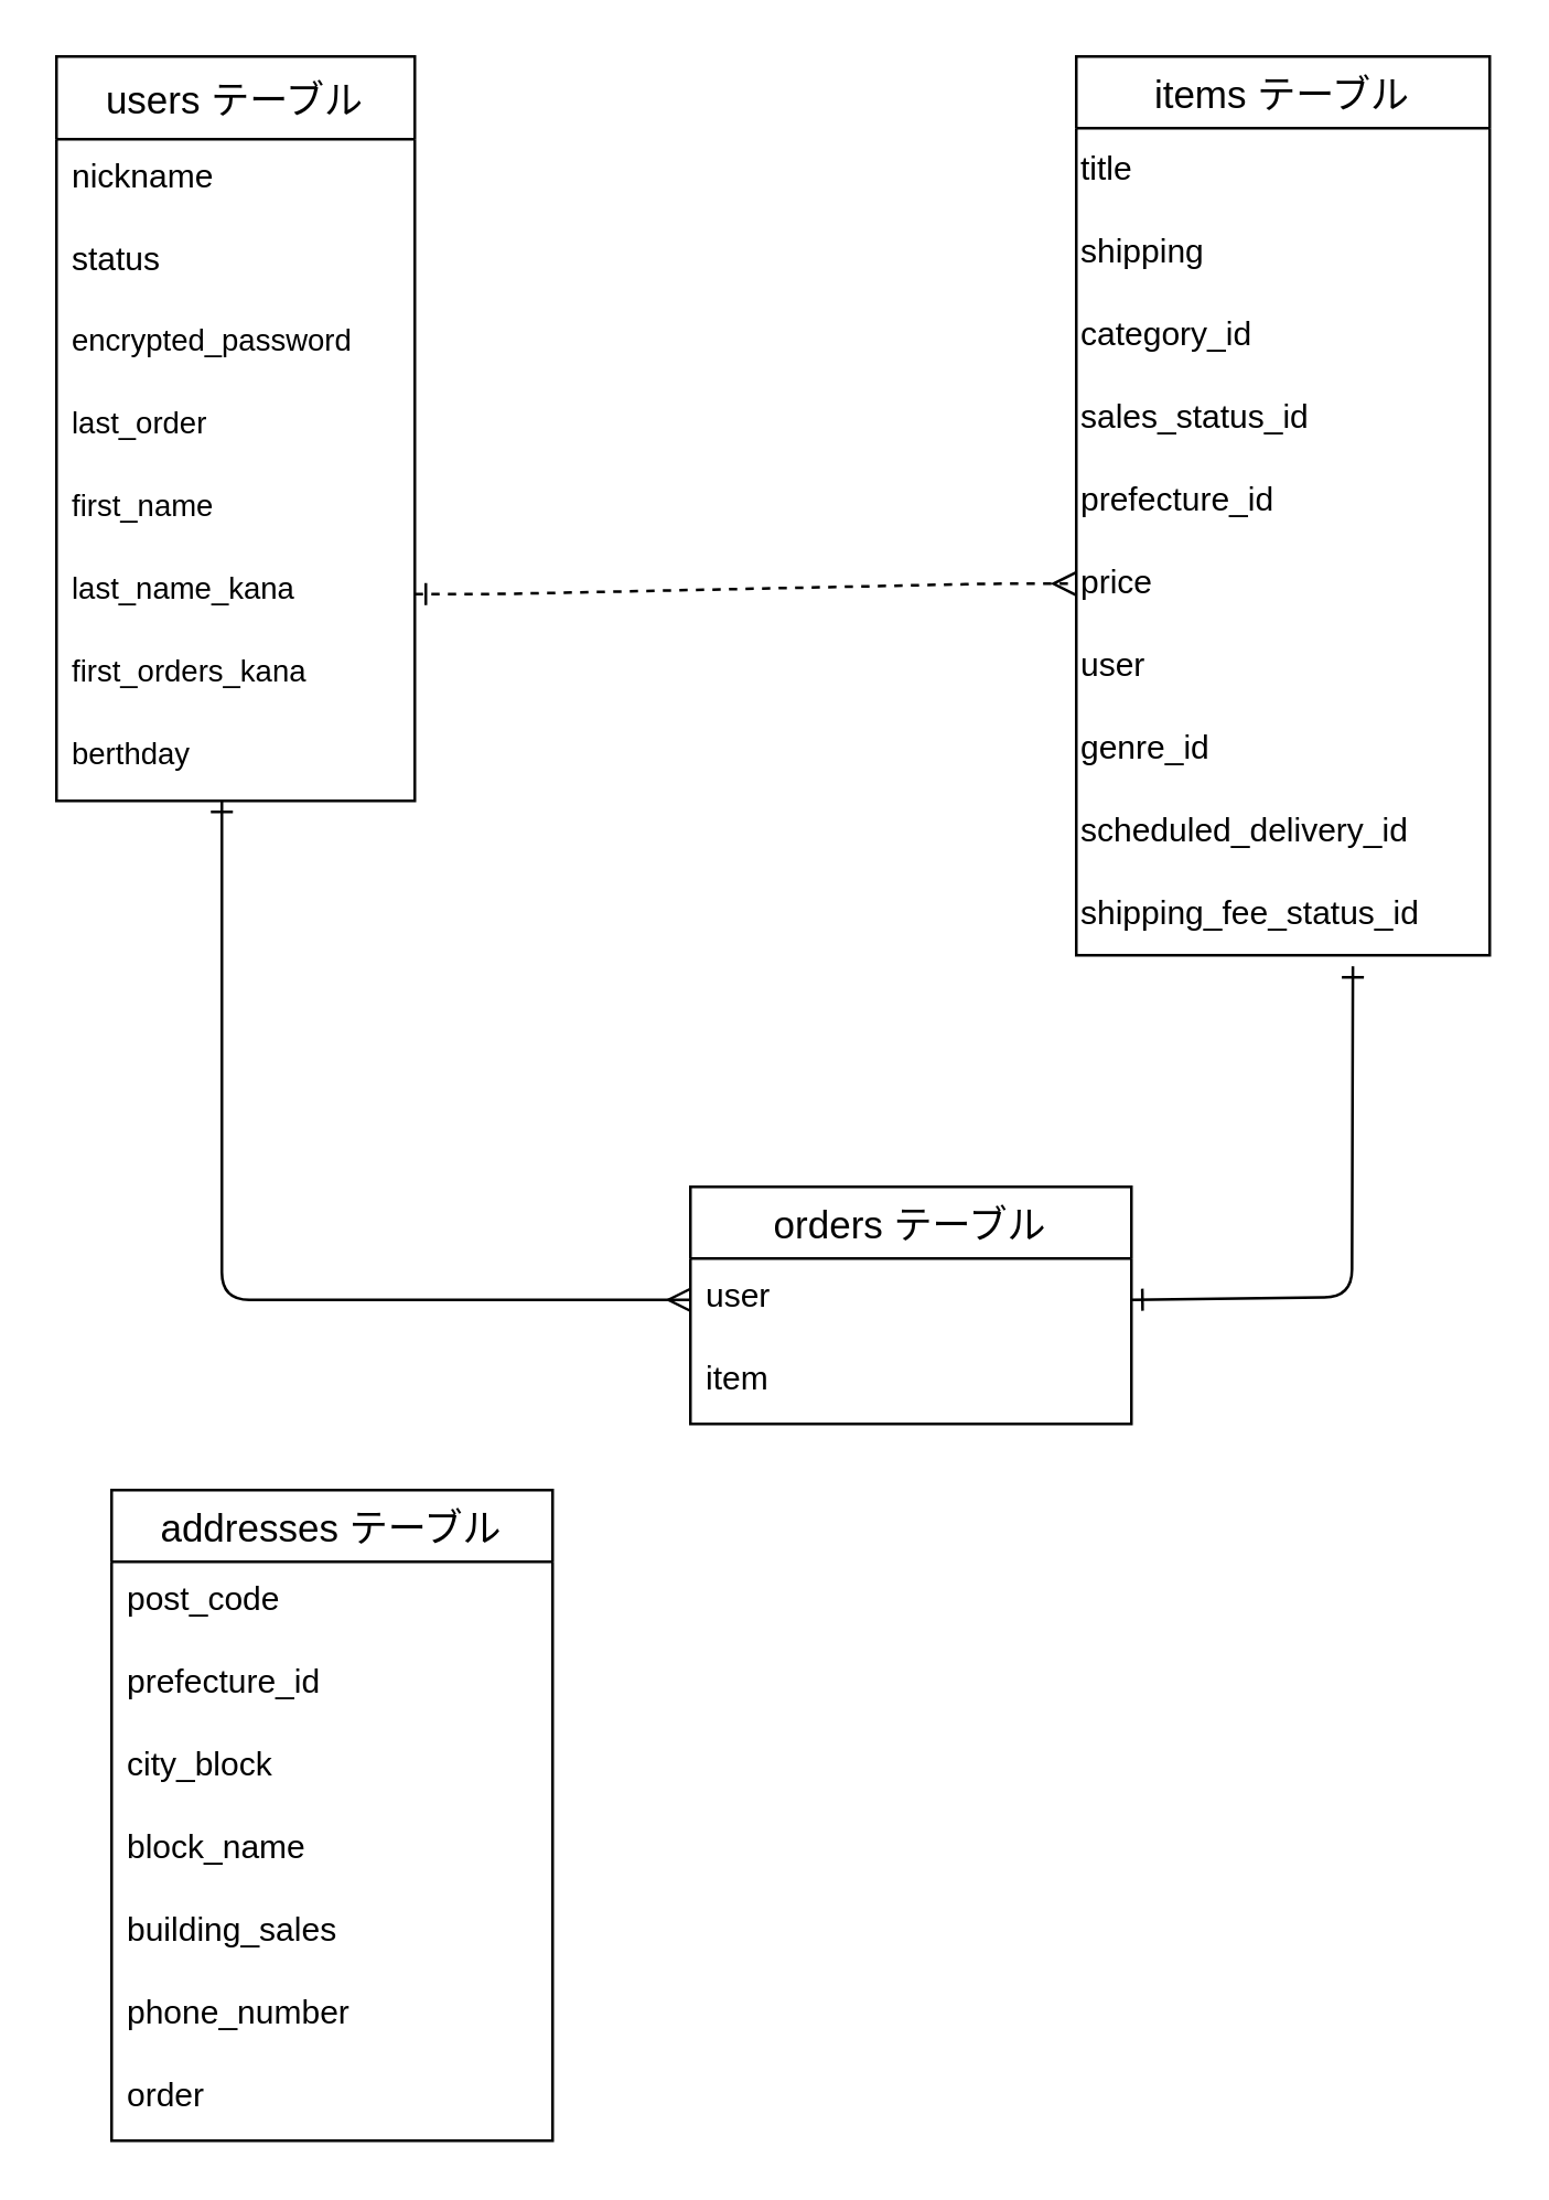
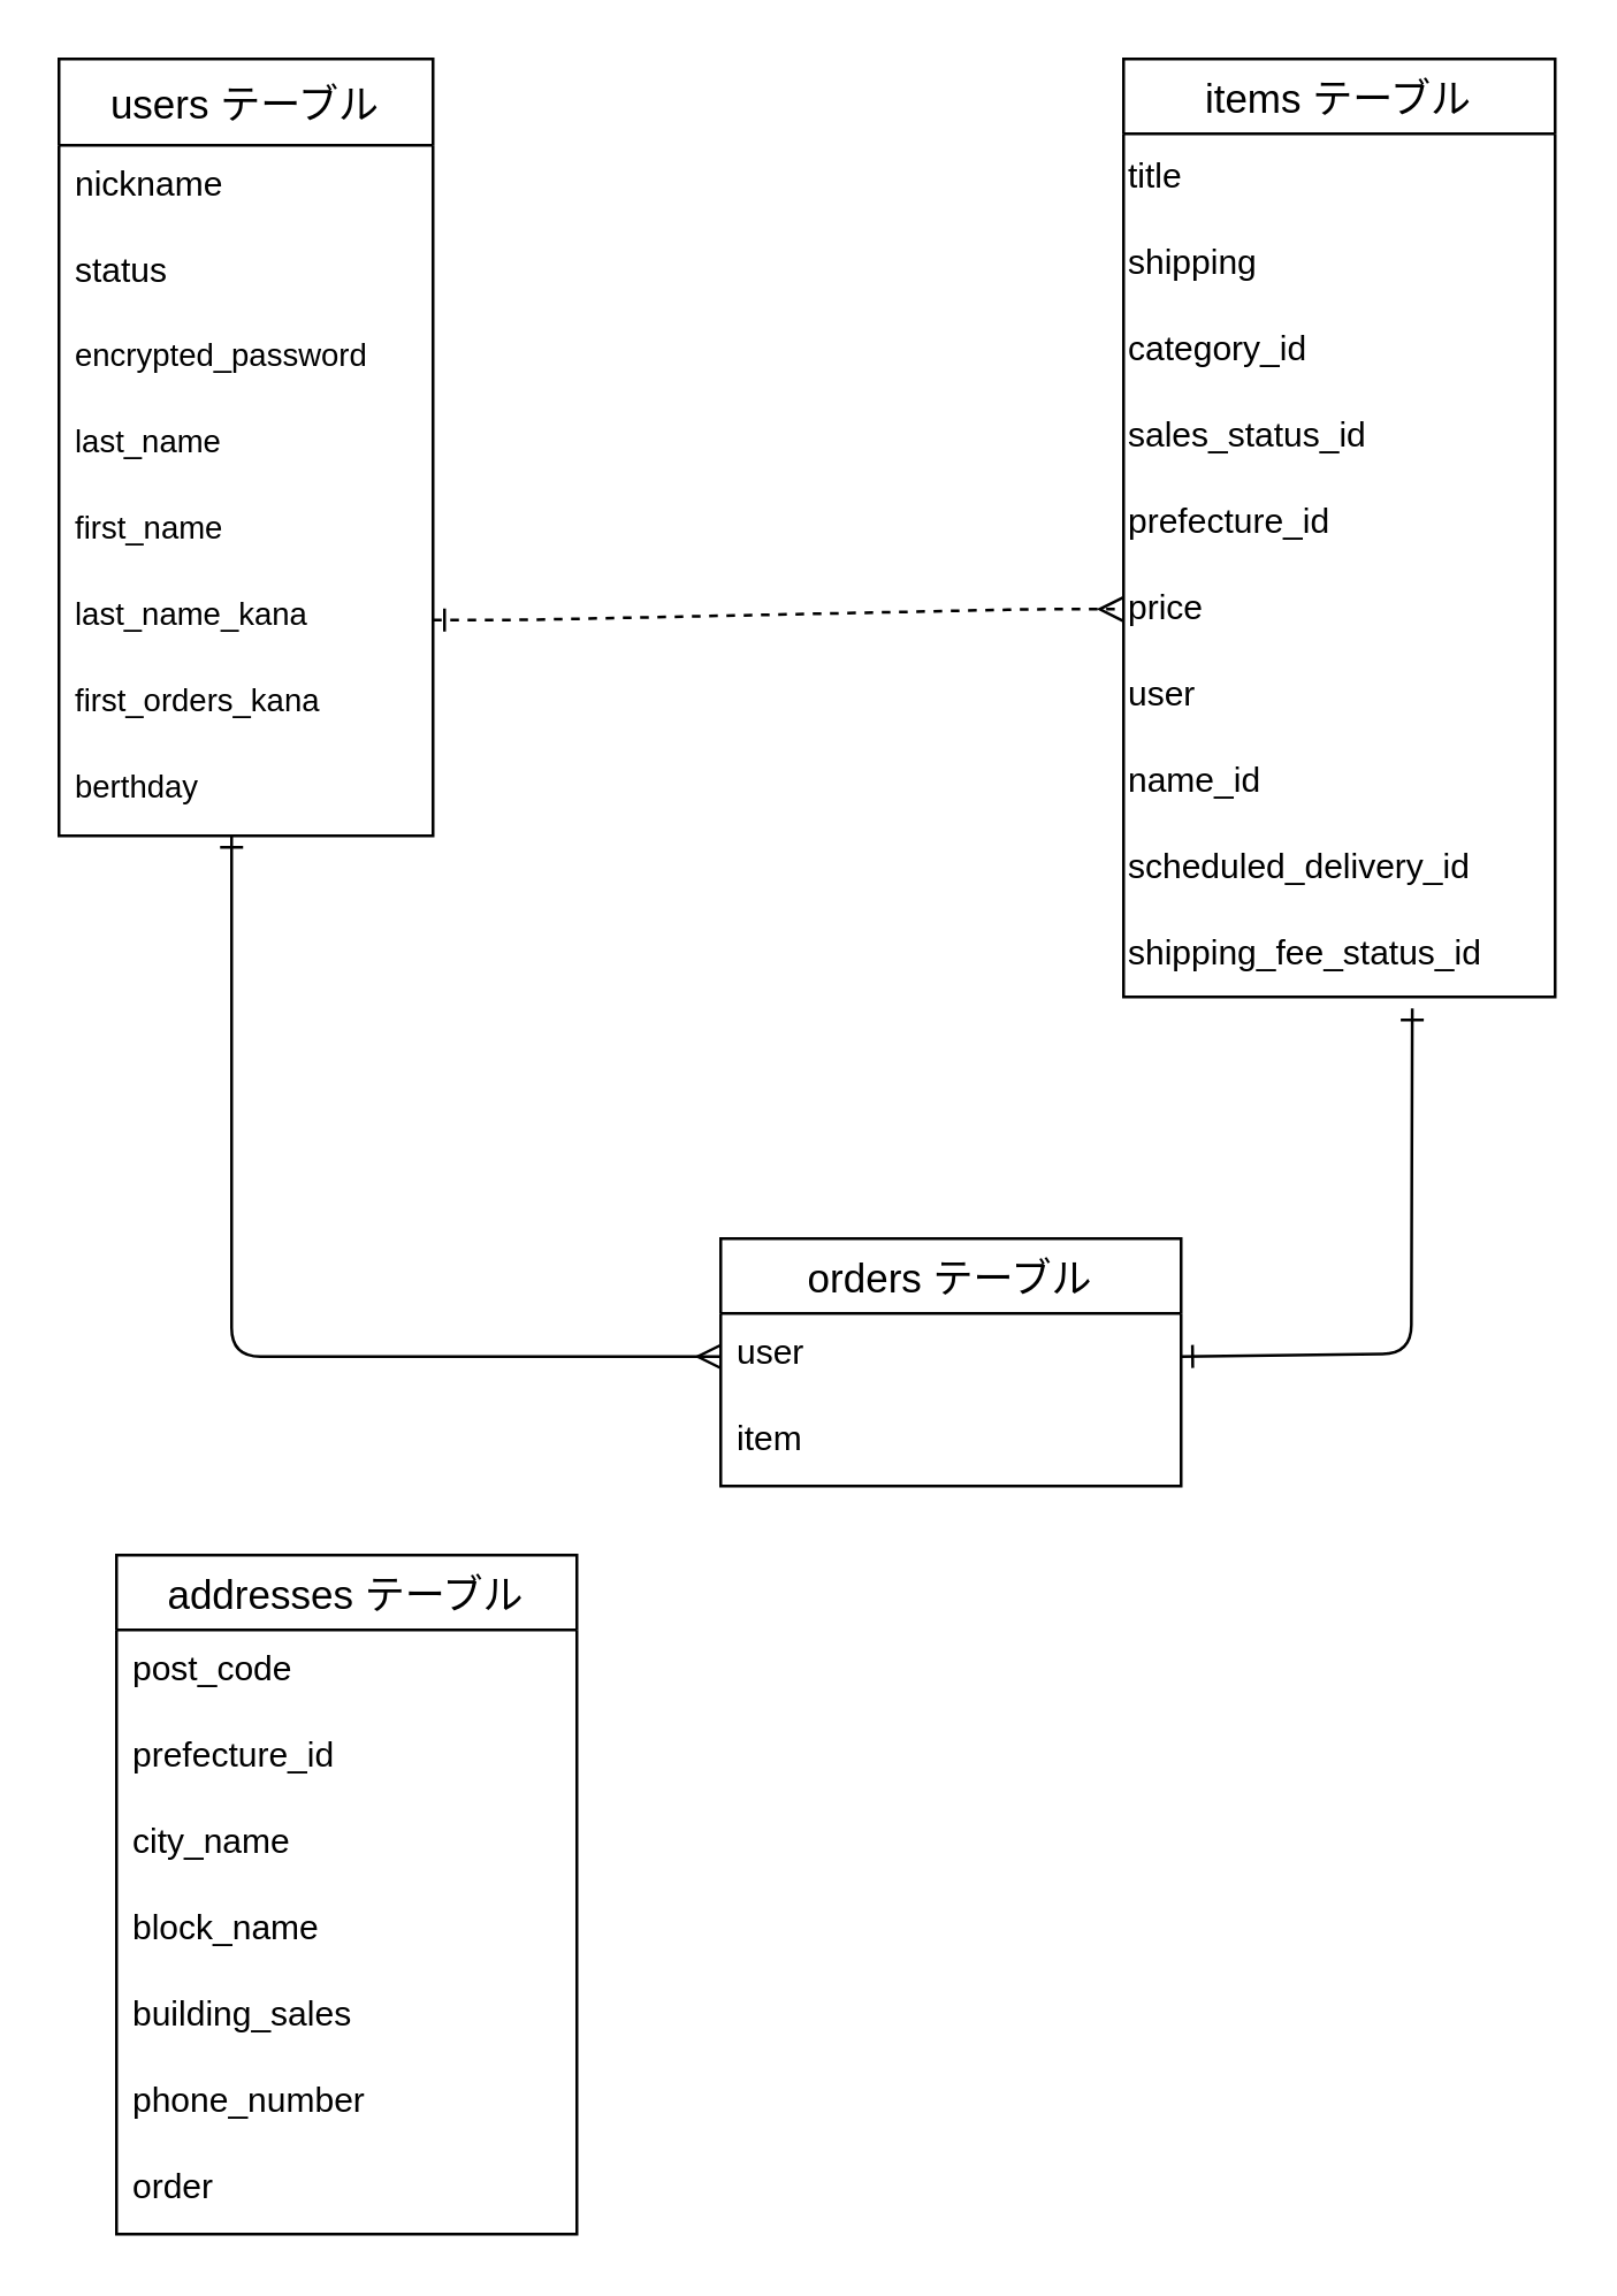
  <mxCell id="0" />
  <mxCell id="1" parent="0" />
  <mxCell id="2" value="" style="edgeStyle=none;jumpStyle=none;html=1;strokeColor=default;strokeWidth=1;fontFamily=Helvetica;fontSize=12;fontColor=#000000;startArrow=ERone;startFill=0;endArrow=ERmany;endFill=0;entryX=0;entryY=0.5;entryDx=0;entryDy=0;" edge="1" parent="1" target="24"><mxGeometry relative="1" as="geometry"><mxPoint x="80" y="290" as="sourcePoint" /><mxPoint x="90" y="470" as="targetPoint" /><Array as="points"><mxPoint x="80" y="471" /></Array></mxGeometry></mxCell>
  <mxCell id="3" value="users テーブル" style="swimlane;fontStyle=0;childLayout=stackLayout;horizontal=1;startSize=30;horizontalStack=0;resizeParent=1;resizeParentMax=0;resizeLast=0;collapsible=1;marginBottom=0;align=center;fontSize=14;" vertex="1" parent="1"><mxGeometry x="20" y="20" width="130" height="270" as="geometry" /></mxCell>
  <mxCell id="4" value="nickname" style="text;strokeColor=none;fillColor=none;spacingLeft=4;spacingRight=4;overflow=hidden;rotatable=0;points=[[0,0.5],[1,0.5]];portConstraint=eastwest;fontSize=12;" vertex="1" parent="3"><mxGeometry y="30" width="130" height="30" as="geometry" /></mxCell>
  <mxCell id="5" value="status" style="text;strokeColor=none;fillColor=none;spacingLeft=4;spacingRight=4;overflow=hidden;rotatable=0;points=[[0,0.5],[1,0.5]];portConstraint=eastwest;fontSize=12;" vertex="1" parent="3"><mxGeometry y="60" width="130" height="30" as="geometry" /></mxCell>
  <mxCell id="6" value="encrypted_password" style="text;strokeColor=none;fillColor=none;spacingLeft=4;spacingRight=4;overflow=hidden;rotatable=0;points=[[0,0.5],[1,0.5]];portConstraint=eastwest;fontSize=11;" vertex="1" parent="3"><mxGeometry y="90" width="130" height="30" as="geometry" /></mxCell>
- <mxCell id="7" value="last_order" style="text;strokeColor=none;fillColor=none;spacingLeft=4;spacingRight=4;overflow=hidden;rotatable=0;points=[[0,0.5],[1,0.5]];portConstraint=eastwest;fontSize=11;" vertex="1" parent="3"><mxGeometry y="120" width="130" height="30" as="geometry" /></mxCell>
+ <mxCell id="7" value="last_name" style="text;strokeColor=none;fillColor=none;spacingLeft=4;spacingRight=4;overflow=hidden;rotatable=0;points=[[0,0.5],[1,0.5]];portConstraint=eastwest;fontSize=11;" vertex="1" parent="3"><mxGeometry y="120" width="130" height="30" as="geometry" /></mxCell>
  <mxCell id="8" value="first_name" style="text;strokeColor=none;fillColor=none;spacingLeft=4;spacingRight=4;overflow=hidden;rotatable=0;points=[[0,0.5],[1,0.5]];portConstraint=eastwest;fontSize=11;" vertex="1" parent="3"><mxGeometry y="150" width="130" height="30" as="geometry" /></mxCell>
  <mxCell id="9" value="last_name_kana" style="text;strokeColor=none;fillColor=none;spacingLeft=4;spacingRight=4;overflow=hidden;rotatable=0;points=[[0,0.5],[1,0.5]];portConstraint=eastwest;fontSize=11;" vertex="1" parent="3"><mxGeometry y="180" width="130" height="30" as="geometry" /></mxCell>
  <mxCell id="10" value="first_orders_kana" style="text;strokeColor=none;fillColor=none;spacingLeft=4;spacingRight=4;overflow=hidden;rotatable=0;points=[[0,0.5],[1,0.5]];portConstraint=eastwest;fontSize=11;" vertex="1" parent="3"><mxGeometry y="210" width="130" height="30" as="geometry" /></mxCell>
  <mxCell id="11" value="berthday" style="text;strokeColor=none;fillColor=none;spacingLeft=4;spacingRight=4;overflow=hidden;rotatable=0;points=[[0,0.5],[1,0.5]];portConstraint=eastwest;fontSize=11;" vertex="1" parent="3"><mxGeometry y="240" width="130" height="30" as="geometry" /></mxCell>
  <mxCell id="12" value="items テーブル" style="swimlane;fontStyle=0;childLayout=stackLayout;horizontal=1;startSize=26;horizontalStack=0;resizeParent=1;resizeParentMax=0;resizeLast=0;collapsible=1;marginBottom=0;align=center;fontSize=14;" vertex="1" parent="1"><mxGeometry x="390" y="20" width="150" height="326" as="geometry" /></mxCell>
  <mxCell id="13" value="&lt;div style=&quot;&quot;&gt;&lt;span style=&quot;background-color: initial;&quot;&gt;title&lt;/span&gt;&lt;/div&gt;" style="text;html=1;align=left;verticalAlign=middle;resizable=0;points=[];autosize=1;strokeColor=none;fillColor=none;" vertex="1" parent="12"><mxGeometry y="26" width="150" height="30" as="geometry" /></mxCell>
  <mxCell id="14" value="&lt;div style=&quot;&quot;&gt;shipping&lt;/div&gt;" style="text;html=1;align=left;verticalAlign=middle;resizable=0;points=[];autosize=1;strokeColor=none;fillColor=none;" vertex="1" parent="12"><mxGeometry y="56" width="150" height="30" as="geometry" /></mxCell>
  <mxCell id="15" value="&lt;div style=&quot;&quot;&gt;category_id&lt;/div&gt;" style="text;html=1;align=left;verticalAlign=middle;resizable=0;points=[];autosize=1;strokeColor=none;fillColor=none;" vertex="1" parent="12"><mxGeometry y="86" width="150" height="30" as="geometry" /></mxCell>
  <mxCell id="16" value="&lt;div style=&quot;&quot;&gt;sales_status_id&lt;/div&gt;" style="text;html=1;align=left;verticalAlign=middle;resizable=0;points=[];autosize=1;strokeColor=none;fillColor=none;" vertex="1" parent="12"><mxGeometry y="116" width="150" height="30" as="geometry" /></mxCell>
  <mxCell id="17" value="&lt;div style=&quot;&quot;&gt;prefecture_id&lt;/div&gt;" style="text;html=1;align=left;verticalAlign=middle;resizable=0;points=[];autosize=1;strokeColor=none;fillColor=none;" vertex="1" parent="12"><mxGeometry y="146" width="150" height="30" as="geometry" /></mxCell>
  <mxCell id="18" value="&lt;div style=&quot;&quot;&gt;price&lt;/div&gt;" style="text;html=1;align=left;verticalAlign=middle;resizable=0;points=[];autosize=1;strokeColor=none;fillColor=none;" vertex="1" parent="12"><mxGeometry y="176" width="150" height="30" as="geometry" /></mxCell>
  <mxCell id="19" value="&lt;div style=&quot;&quot;&gt;user&lt;/div&gt;" style="text;html=1;align=left;verticalAlign=middle;resizable=0;points=[];autosize=1;strokeColor=none;fillColor=none;" vertex="1" parent="12"><mxGeometry y="206" width="150" height="30" as="geometry" /></mxCell>
- <mxCell id="20" value="&lt;div style=&quot;&quot;&gt;genre_id&lt;/div&gt;" style="text;html=1;align=left;verticalAlign=middle;resizable=0;points=[];autosize=1;strokeColor=none;fillColor=none;" vertex="1" parent="12"><mxGeometry y="236" width="150" height="30" as="geometry" /></mxCell>
+ <mxCell id="20" value="&lt;div style=&quot;&quot;&gt;name_id&lt;/div&gt;" style="text;html=1;align=left;verticalAlign=middle;resizable=0;points=[];autosize=1;strokeColor=none;fillColor=none;" vertex="1" parent="12"><mxGeometry y="236" width="150" height="30" as="geometry" /></mxCell>
  <mxCell id="21" value="&lt;div style=&quot;&quot;&gt;&lt;div style=&quot;line-height: 21px;&quot;&gt;&lt;font style=&quot;font-size: 12px;&quot;&gt;scheduled_delivery_id&lt;/font&gt;&lt;/div&gt;&lt;/div&gt;" style="text;html=1;align=left;verticalAlign=middle;resizable=0;points=[];autosize=1;strokeColor=none;fillColor=none;" vertex="1" parent="12"><mxGeometry y="266" width="150" height="30" as="geometry" /></mxCell>
  <mxCell id="22" value="&lt;div style=&quot;&quot;&gt;&lt;div style=&quot;line-height: 21px;&quot;&gt;&lt;div style=&quot;line-height: 21px;&quot;&gt;shipping_fee_status_id&lt;/div&gt;&lt;/div&gt;&lt;/div&gt;" style="text;html=1;align=left;verticalAlign=middle;resizable=0;points=[];autosize=1;strokeColor=none;fillColor=none;" vertex="1" parent="12"><mxGeometry y="296" width="150" height="30" as="geometry" /></mxCell>
  <mxCell id="23" value="orders テーブル" style="swimlane;fontStyle=0;childLayout=stackLayout;horizontal=1;startSize=26;horizontalStack=0;resizeParent=1;resizeParentMax=0;resizeLast=0;collapsible=1;marginBottom=0;align=center;fontSize=14;labelBackgroundColor=none;fontFamily=Helvetica;fontColor=#000000;" vertex="1" parent="1"><mxGeometry x="250" y="430" width="160" height="86" as="geometry" /></mxCell>
  <mxCell id="24" value="user" style="text;strokeColor=none;fillColor=none;spacingLeft=4;spacingRight=4;overflow=hidden;rotatable=0;points=[[0,0.5],[1,0.5]];portConstraint=eastwest;fontSize=12;labelBackgroundColor=none;fontFamily=Helvetica;fontColor=#000000;" vertex="1" parent="23"><mxGeometry y="26" width="160" height="30" as="geometry" /></mxCell>
  <mxCell id="25" value="item" style="text;strokeColor=none;fillColor=none;spacingLeft=4;spacingRight=4;overflow=hidden;rotatable=0;points=[[0,0.5],[1,0.5]];portConstraint=eastwest;fontSize=12;labelBackgroundColor=none;fontFamily=Helvetica;fontColor=#000000;" vertex="1" parent="23"><mxGeometry y="56" width="160" height="30" as="geometry" /></mxCell>
  <mxCell id="26" value="addresses テーブル" style="swimlane;fontStyle=0;childLayout=stackLayout;horizontal=1;startSize=26;horizontalStack=0;resizeParent=1;resizeParentMax=0;resizeLast=0;collapsible=1;marginBottom=0;align=center;fontSize=14;labelBackgroundColor=none;fontFamily=Helvetica;fontColor=#000000;" vertex="1" parent="1"><mxGeometry x="40" y="540" width="160" height="236" as="geometry" /></mxCell>
  <mxCell id="27" value="post_code" style="text;strokeColor=none;fillColor=none;spacingLeft=4;spacingRight=4;overflow=hidden;rotatable=0;points=[[0,0.5],[1,0.5]];portConstraint=eastwest;fontSize=12;labelBackgroundColor=none;fontFamily=Helvetica;fontColor=#000000;" vertex="1" parent="26"><mxGeometry y="26" width="160" height="30" as="geometry" /></mxCell>
  <mxCell id="28" value="prefecture_id" style="text;strokeColor=none;fillColor=none;spacingLeft=4;spacingRight=4;overflow=hidden;rotatable=0;points=[[0,0.5],[1,0.5]];portConstraint=eastwest;fontSize=12;labelBackgroundColor=none;fontFamily=Helvetica;fontColor=#000000;" vertex="1" parent="26"><mxGeometry y="56" width="160" height="30" as="geometry" /></mxCell>
- <mxCell id="29" value="city_block" style="text;strokeColor=none;fillColor=none;spacingLeft=4;spacingRight=4;overflow=hidden;rotatable=0;points=[[0,0.5],[1,0.5]];portConstraint=eastwest;fontSize=12;labelBackgroundColor=none;fontFamily=Helvetica;fontColor=#000000;" vertex="1" parent="26"><mxGeometry y="86" width="160" height="30" as="geometry" /></mxCell>
+ <mxCell id="29" value="city_name" style="text;strokeColor=none;fillColor=none;spacingLeft=4;spacingRight=4;overflow=hidden;rotatable=0;points=[[0,0.5],[1,0.5]];portConstraint=eastwest;fontSize=12;labelBackgroundColor=none;fontFamily=Helvetica;fontColor=#000000;" vertex="1" parent="26"><mxGeometry y="86" width="160" height="30" as="geometry" /></mxCell>
  <mxCell id="30" value="block_name" style="text;strokeColor=none;fillColor=none;spacingLeft=4;spacingRight=4;overflow=hidden;rotatable=0;points=[[0,0.5],[1,0.5]];portConstraint=eastwest;fontSize=12;labelBackgroundColor=none;fontFamily=Helvetica;fontColor=#000000;" vertex="1" parent="26"><mxGeometry y="116" width="160" height="30" as="geometry" /></mxCell>
  <mxCell id="31" value="building_sales" style="text;strokeColor=none;fillColor=none;spacingLeft=4;spacingRight=4;overflow=hidden;rotatable=0;points=[[0,0.5],[1,0.5]];portConstraint=eastwest;fontSize=12;labelBackgroundColor=none;fontFamily=Helvetica;fontColor=#000000;" vertex="1" parent="26"><mxGeometry y="146" width="160" height="30" as="geometry" /></mxCell>
  <mxCell id="32" value="phone_number" style="text;strokeColor=none;fillColor=none;spacingLeft=4;spacingRight=4;overflow=hidden;rotatable=0;points=[[0,0.5],[1,0.5]];portConstraint=eastwest;fontSize=12;labelBackgroundColor=none;fontFamily=Helvetica;fontColor=#000000;" vertex="1" parent="26"><mxGeometry y="176" width="160" height="30" as="geometry" /></mxCell>
  <mxCell id="33" value="order" style="text;strokeColor=none;fillColor=none;spacingLeft=4;spacingRight=4;overflow=hidden;rotatable=0;points=[[0,0.5],[1,0.5]];portConstraint=eastwest;fontSize=12;labelBackgroundColor=none;fontFamily=Helvetica;fontColor=#000000;" vertex="1" parent="26"><mxGeometry y="206" width="160" height="30" as="geometry" /></mxCell>
  <mxCell id="34" value="" style="edgeStyle=entityRelationEdgeStyle;fontSize=12;html=1;endArrow=ERmany;strokeWidth=1;fontFamily=Helvetica;fontColor=#000000;entryX=-0.002;entryY=0.507;entryDx=0;entryDy=0;entryPerimeter=0;startArrow=ERone;startFill=0;dashed=1;" edge="1" parent="1" source="9" target="18"><mxGeometry width="100" height="100" relative="1" as="geometry"><mxPoint x="210" y="210" as="sourcePoint" /><mxPoint x="310" y="110" as="targetPoint" /></mxGeometry></mxCell>
  <mxCell id="35" value="" style="edgeStyle=none;jumpStyle=none;html=1;strokeColor=default;strokeWidth=1;fontFamily=Helvetica;fontSize=12;fontColor=#000000;startArrow=ERone;startFill=0;endArrow=ERone;endFill=0;exitX=0.669;exitY=1.133;exitDx=0;exitDy=0;exitPerimeter=0;entryX=1;entryY=0.5;entryDx=0;entryDy=0;" edge="1" parent="1" source="22" target="24"><mxGeometry relative="1" as="geometry"><mxPoint x="440" y="480" as="targetPoint" /><Array as="points"><mxPoint x="490" y="470" /></Array></mxGeometry></mxCell>
